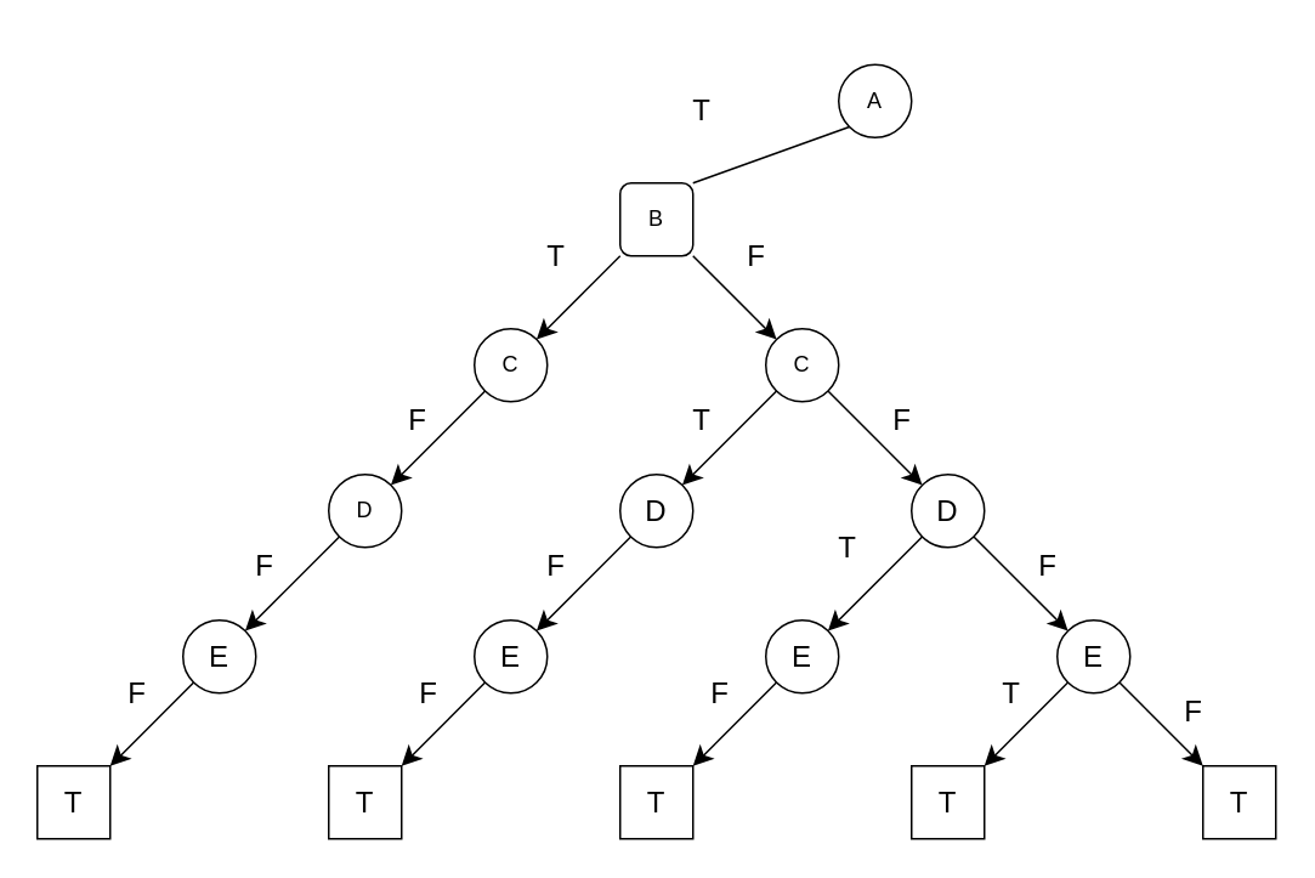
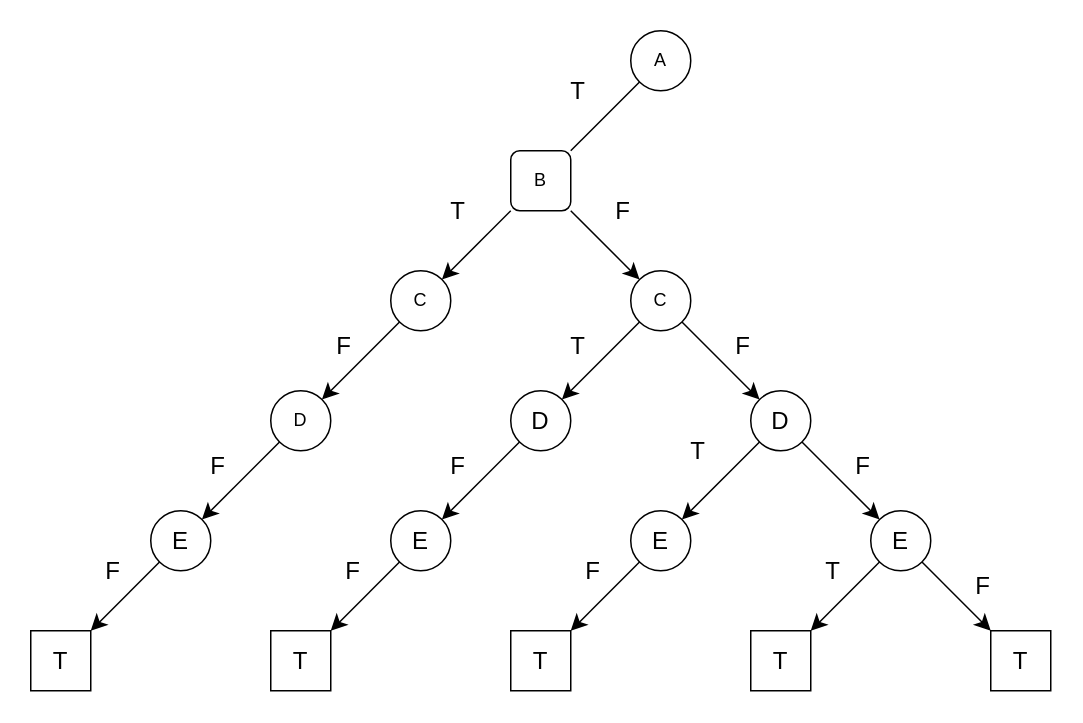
  <mxCell id="0" />
  <mxCell id="1" parent="0" />
  <mxCell id="2" value="" style="group" vertex="1" connectable="0" parent="1"><mxGeometry x="20" y="20" width="680" height="440" as="geometry" /></mxCell>
- <mxCell id="3" value="A" style="ellipse;whiteSpace=wrap;html=1;aspect=fixed;" parent="2" vertex="1"><mxGeometry x="440" y="15" width="40" height="40" as="geometry" /></mxCell>
+ <mxCell id="3" value="A" style="ellipse;whiteSpace=wrap;html=1;aspect=fixed;" parent="2" vertex="1"><mxGeometry x="400" width="40" height="40" as="geometry" /></mxCell>
  <mxCell id="4" value="B" style="whiteSpace=wrap;html=1;aspect=fixed;rounded=1;" vertex="1" parent="2"><mxGeometry x="320" y="80" width="40" height="40" as="geometry" /></mxCell>
  <mxCell id="5" style="edgeStyle=none;curved=1;rounded=0;orthogonalLoop=1;jettySize=auto;html=1;exitX=0;exitY=1;exitDx=0;exitDy=0;entryX=1;entryY=0;entryDx=0;entryDy=0;fontSize=12;startSize=8;endSize=8;endArrow=none;" edge="1" parent="2" source="3" target="4"><mxGeometry relative="1" as="geometry" /></mxCell>
  <mxCell id="6" value="T" style="text;html=1;strokeColor=none;fillColor=none;align=center;verticalAlign=middle;whiteSpace=wrap;rounded=0;fontSize=16;" vertex="1" parent="2"><mxGeometry x="350" y="30" width="30" height="20" as="geometry" /></mxCell>
  <mxCell id="7" value="C" style="ellipse;whiteSpace=wrap;html=1;aspect=fixed;" vertex="1" parent="2"><mxGeometry x="400" y="160" width="40" height="40" as="geometry" /></mxCell>
  <mxCell id="8" style="edgeStyle=none;curved=1;rounded=0;orthogonalLoop=1;jettySize=auto;html=1;exitX=1;exitY=1;exitDx=0;exitDy=0;entryX=0;entryY=0;entryDx=0;entryDy=0;fontSize=12;startSize=8;endSize=8;" edge="1" parent="2" source="4" target="7"><mxGeometry relative="1" as="geometry" /></mxCell>
  <mxCell id="9" value="C" style="ellipse;whiteSpace=wrap;html=1;aspect=fixed;" vertex="1" parent="2"><mxGeometry x="240" y="160" width="40" height="40" as="geometry" /></mxCell>
  <mxCell id="10" style="edgeStyle=none;curved=1;rounded=0;orthogonalLoop=1;jettySize=auto;html=1;exitX=0;exitY=1;exitDx=0;exitDy=0;entryX=1;entryY=0;entryDx=0;entryDy=0;fontSize=12;startSize=8;endSize=8;" edge="1" parent="2" source="4" target="9"><mxGeometry relative="1" as="geometry" /></mxCell>
  <mxCell id="11" style="edgeStyle=none;curved=1;rounded=0;orthogonalLoop=1;jettySize=auto;html=1;exitX=0;exitY=1;exitDx=0;exitDy=0;entryX=1;entryY=0;entryDx=0;entryDy=0;fontSize=12;startSize=8;endSize=8;" edge="1" parent="2" target="12" source="9"><mxGeometry relative="1" as="geometry"><mxPoint x="240" y="200" as="sourcePoint" /></mxGeometry></mxCell>
  <mxCell id="12" value="D" style="ellipse;whiteSpace=wrap;html=1;aspect=fixed;" vertex="1" parent="2"><mxGeometry x="160" y="240" width="40" height="40" as="geometry" /></mxCell>
  <mxCell id="13" value="D" style="ellipse;whiteSpace=wrap;html=1;aspect=fixed;fontSize=16;" vertex="1" parent="2"><mxGeometry x="320" y="240" width="40" height="40" as="geometry" /></mxCell>
  <mxCell id="14" style="edgeStyle=none;curved=1;rounded=0;orthogonalLoop=1;jettySize=auto;html=1;exitX=0;exitY=1;exitDx=0;exitDy=0;entryX=1;entryY=0;entryDx=0;entryDy=0;fontSize=12;startSize=8;endSize=8;" edge="1" parent="2" source="7" target="13"><mxGeometry relative="1" as="geometry" /></mxCell>
  <mxCell id="15" value="F" style="text;html=1;strokeColor=none;fillColor=none;align=center;verticalAlign=middle;whiteSpace=wrap;rounded=0;fontSize=16;" vertex="1" parent="2"><mxGeometry x="380" y="110" width="30" height="20" as="geometry" /></mxCell>
  <mxCell id="16" value="T" style="text;html=1;strokeColor=none;fillColor=none;align=center;verticalAlign=middle;whiteSpace=wrap;rounded=0;fontSize=16;" vertex="1" parent="2"><mxGeometry x="270" y="110" width="30" height="20" as="geometry" /></mxCell>
  <mxCell id="17" value="F" style="text;html=1;strokeColor=none;fillColor=none;align=center;verticalAlign=middle;whiteSpace=wrap;rounded=0;fontSize=16;" vertex="1" parent="2"><mxGeometry x="194" y="200" width="30" height="20" as="geometry" /></mxCell>
  <mxCell id="18" value="E" style="ellipse;whiteSpace=wrap;html=1;aspect=fixed;fontSize=16;" vertex="1" parent="2"><mxGeometry x="80" y="320" width="40" height="40" as="geometry" /></mxCell>
  <mxCell id="19" value="" style="edgeStyle=none;curved=1;rounded=0;orthogonalLoop=1;jettySize=auto;html=1;fontSize=12;startSize=8;endSize=8;" edge="1" parent="2" source="12" target="18"><mxGeometry relative="1" as="geometry" /></mxCell>
  <mxCell id="20" value="F" style="text;html=1;strokeColor=none;fillColor=none;align=center;verticalAlign=middle;whiteSpace=wrap;rounded=0;fontSize=16;" vertex="1" parent="2"><mxGeometry x="110" y="280" width="30" height="20" as="geometry" /></mxCell>
  <mxCell id="21" value="T" style="rounded=0;whiteSpace=wrap;html=1;fontSize=16;" vertex="1" parent="2"><mxGeometry y="400" width="40" height="40" as="geometry" /></mxCell>
  <mxCell id="22" style="edgeStyle=none;curved=1;rounded=0;orthogonalLoop=1;jettySize=auto;html=1;exitX=0;exitY=1;exitDx=0;exitDy=0;entryX=1;entryY=0;entryDx=0;entryDy=0;fontSize=12;startSize=8;endSize=8;" edge="1" parent="2" source="18" target="21"><mxGeometry relative="1" as="geometry" /></mxCell>
  <mxCell id="23" value="F" style="text;html=1;strokeColor=none;fillColor=none;align=center;verticalAlign=middle;whiteSpace=wrap;rounded=0;fontSize=16;" vertex="1" parent="2"><mxGeometry x="40" y="350" width="30" height="20" as="geometry" /></mxCell>
  <mxCell id="24" value="D" style="ellipse;whiteSpace=wrap;html=1;aspect=fixed;fontSize=16;" vertex="1" parent="2"><mxGeometry x="480" y="240" width="40" height="40" as="geometry" /></mxCell>
  <mxCell id="25" style="edgeStyle=none;curved=1;rounded=0;orthogonalLoop=1;jettySize=auto;html=1;exitX=1;exitY=1;exitDx=0;exitDy=0;entryX=0;entryY=0;entryDx=0;entryDy=0;fontSize=12;startSize=8;endSize=8;" edge="1" parent="2" source="7" target="24"><mxGeometry relative="1" as="geometry" /></mxCell>
  <mxCell id="26" value="T" style="text;html=1;strokeColor=none;fillColor=none;align=center;verticalAlign=middle;whiteSpace=wrap;rounded=0;fontSize=16;" vertex="1" parent="2"><mxGeometry x="350" y="200" width="30" height="20" as="geometry" /></mxCell>
  <mxCell id="27" value="F" style="text;html=1;strokeColor=none;fillColor=none;align=center;verticalAlign=middle;whiteSpace=wrap;rounded=0;fontSize=16;" vertex="1" parent="2"><mxGeometry x="460" y="200" width="30" height="20" as="geometry" /></mxCell>
  <mxCell id="28" value="E" style="ellipse;whiteSpace=wrap;html=1;aspect=fixed;fontSize=16;" vertex="1" parent="2"><mxGeometry x="560" y="320" width="40" height="40" as="geometry" /></mxCell>
  <mxCell id="29" style="edgeStyle=none;curved=1;rounded=0;orthogonalLoop=1;jettySize=auto;html=1;exitX=1;exitY=1;exitDx=0;exitDy=0;entryX=0;entryY=0;entryDx=0;entryDy=0;fontSize=12;startSize=8;endSize=8;" edge="1" parent="2" source="24" target="28"><mxGeometry relative="1" as="geometry" /></mxCell>
  <mxCell id="30" value="E" style="ellipse;whiteSpace=wrap;html=1;aspect=fixed;fontSize=16;" vertex="1" parent="2"><mxGeometry x="240" y="320" width="40" height="40" as="geometry" /></mxCell>
  <mxCell id="31" style="edgeStyle=none;curved=1;rounded=0;orthogonalLoop=1;jettySize=auto;html=1;exitX=0;exitY=1;exitDx=0;exitDy=0;entryX=1;entryY=0;entryDx=0;entryDy=0;fontSize=12;startSize=8;endSize=8;" edge="1" parent="2" source="13" target="30"><mxGeometry relative="1" as="geometry" /></mxCell>
  <mxCell id="32" value="E" style="ellipse;whiteSpace=wrap;html=1;aspect=fixed;fontSize=16;" vertex="1" parent="2"><mxGeometry x="400" y="320" width="40" height="40" as="geometry" /></mxCell>
  <mxCell id="33" style="edgeStyle=none;curved=1;rounded=0;orthogonalLoop=1;jettySize=auto;html=1;exitX=0;exitY=1;exitDx=0;exitDy=0;entryX=1;entryY=0;entryDx=0;entryDy=0;fontSize=12;startSize=8;endSize=8;" edge="1" parent="2" source="24" target="32"><mxGeometry relative="1" as="geometry" /></mxCell>
  <mxCell id="34" value="F" style="text;html=1;strokeColor=none;fillColor=none;align=center;verticalAlign=middle;whiteSpace=wrap;rounded=0;fontSize=16;" vertex="1" parent="2"><mxGeometry x="540" y="280" width="30" height="20" as="geometry" /></mxCell>
  <mxCell id="35" value="T" style="rounded=0;whiteSpace=wrap;html=1;fontSize=16;" vertex="1" parent="2"><mxGeometry x="640" y="400" width="40" height="40" as="geometry" /></mxCell>
  <mxCell id="36" style="edgeStyle=none;curved=1;rounded=0;orthogonalLoop=1;jettySize=auto;html=1;exitX=1;exitY=1;exitDx=0;exitDy=0;entryX=0;entryY=0;entryDx=0;entryDy=0;fontSize=12;startSize=8;endSize=8;" edge="1" parent="2" source="28" target="35"><mxGeometry relative="1" as="geometry" /></mxCell>
  <mxCell id="37" value="F" style="text;html=1;strokeColor=none;fillColor=none;align=center;verticalAlign=middle;whiteSpace=wrap;rounded=0;fontSize=16;" vertex="1" parent="2"><mxGeometry x="620" y="360" width="30" height="20" as="geometry" /></mxCell>
  <mxCell id="38" value="F" style="text;html=1;strokeColor=none;fillColor=none;align=center;verticalAlign=middle;whiteSpace=wrap;rounded=0;fontSize=16;" vertex="1" parent="2"><mxGeometry x="270" y="280" width="30" height="20" as="geometry" /></mxCell>
  <mxCell id="39" style="edgeStyle=none;curved=1;rounded=0;orthogonalLoop=1;jettySize=auto;html=1;entryX=1;entryY=0;entryDx=0;entryDy=0;fontSize=12;startSize=8;endSize=8;exitX=0;exitY=1;exitDx=0;exitDy=0;" edge="1" parent="2" target="40" source="30"><mxGeometry relative="1" as="geometry"><mxPoint x="246" y="370" as="sourcePoint" /></mxGeometry></mxCell>
  <mxCell id="40" value="T" style="rounded=0;whiteSpace=wrap;html=1;fontSize=16;" vertex="1" parent="2"><mxGeometry x="160" y="400" width="40" height="40" as="geometry" /></mxCell>
  <mxCell id="41" value="F" style="text;html=1;strokeColor=none;fillColor=none;align=center;verticalAlign=middle;whiteSpace=wrap;rounded=0;fontSize=16;" vertex="1" parent="2"><mxGeometry x="200" y="350" width="30" height="20" as="geometry" /></mxCell>
  <mxCell id="42" value="T" style="text;html=1;strokeColor=none;fillColor=none;align=center;verticalAlign=middle;whiteSpace=wrap;rounded=0;fontSize=16;" vertex="1" parent="2"><mxGeometry x="430" y="270" width="30" height="20" as="geometry" /></mxCell>
  <mxCell id="43" style="edgeStyle=none;curved=1;rounded=0;orthogonalLoop=1;jettySize=auto;html=1;entryX=1;entryY=0;entryDx=0;entryDy=0;fontSize=12;startSize=8;endSize=8;exitX=0;exitY=1;exitDx=0;exitDy=0;" edge="1" parent="2" target="44"><mxGeometry relative="1" as="geometry"><mxPoint x="406" y="354" as="sourcePoint" /></mxGeometry></mxCell>
  <mxCell id="44" value="T" style="rounded=0;whiteSpace=wrap;html=1;fontSize=16;" vertex="1" parent="2"><mxGeometry x="320" y="400" width="40" height="40" as="geometry" /></mxCell>
  <mxCell id="45" value="F" style="text;html=1;strokeColor=none;fillColor=none;align=center;verticalAlign=middle;whiteSpace=wrap;rounded=0;fontSize=16;" vertex="1" parent="2"><mxGeometry x="360" y="350" width="30" height="20" as="geometry" /></mxCell>
  <mxCell id="46" style="edgeStyle=none;curved=1;rounded=0;orthogonalLoop=1;jettySize=auto;html=1;entryX=1;entryY=0;entryDx=0;entryDy=0;fontSize=12;startSize=8;endSize=8;exitX=0;exitY=1;exitDx=0;exitDy=0;" edge="1" parent="2" target="47"><mxGeometry relative="1" as="geometry"><mxPoint x="566" y="354" as="sourcePoint" /></mxGeometry></mxCell>
  <mxCell id="47" value="T" style="rounded=0;whiteSpace=wrap;html=1;fontSize=16;" vertex="1" parent="2"><mxGeometry x="480" y="400" width="40" height="40" as="geometry" /></mxCell>
  <mxCell id="48" value="T" style="text;html=1;strokeColor=none;fillColor=none;align=center;verticalAlign=middle;whiteSpace=wrap;rounded=0;fontSize=16;" vertex="1" parent="2"><mxGeometry x="520" y="350" width="30" height="20" as="geometry" /></mxCell>
